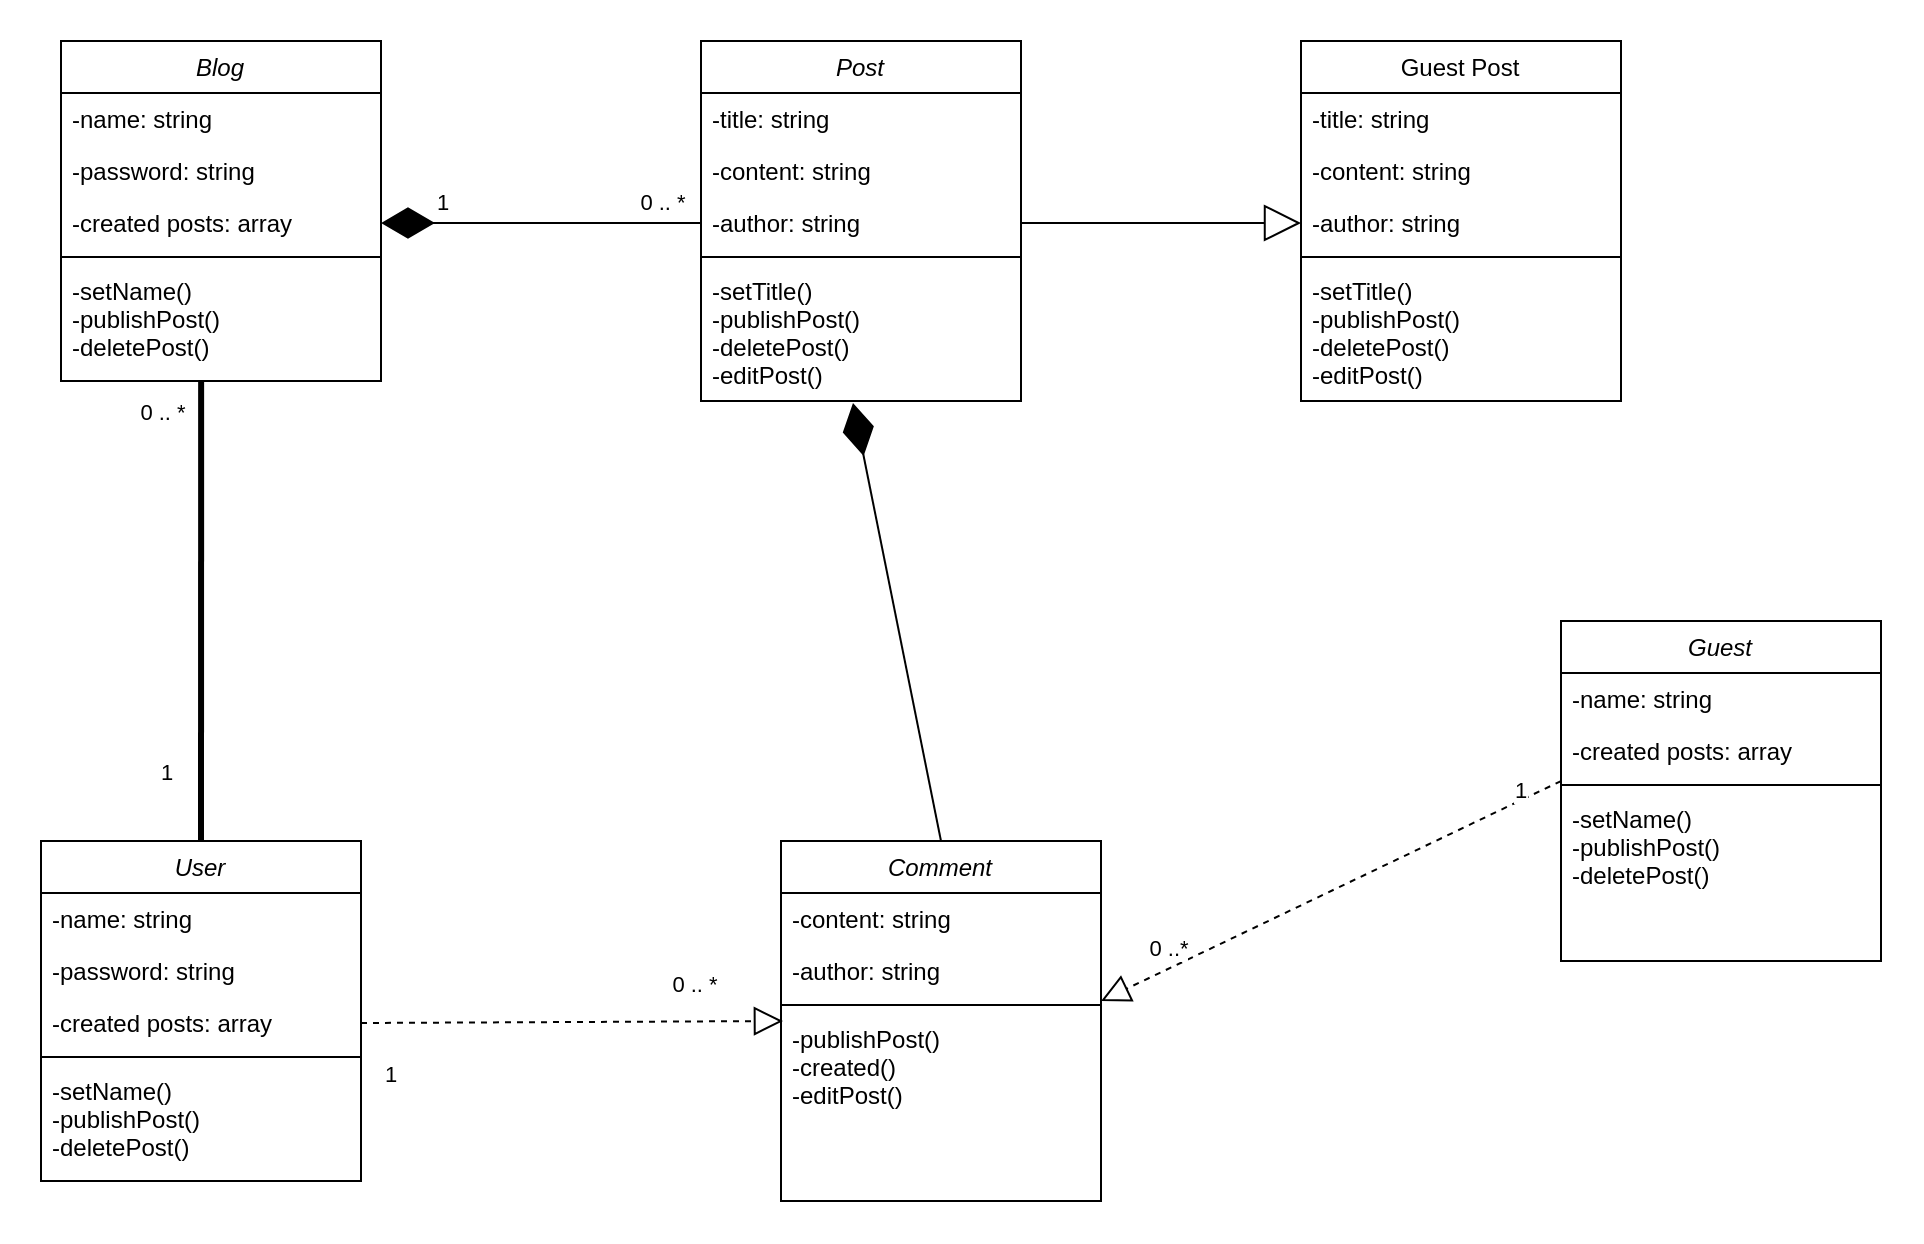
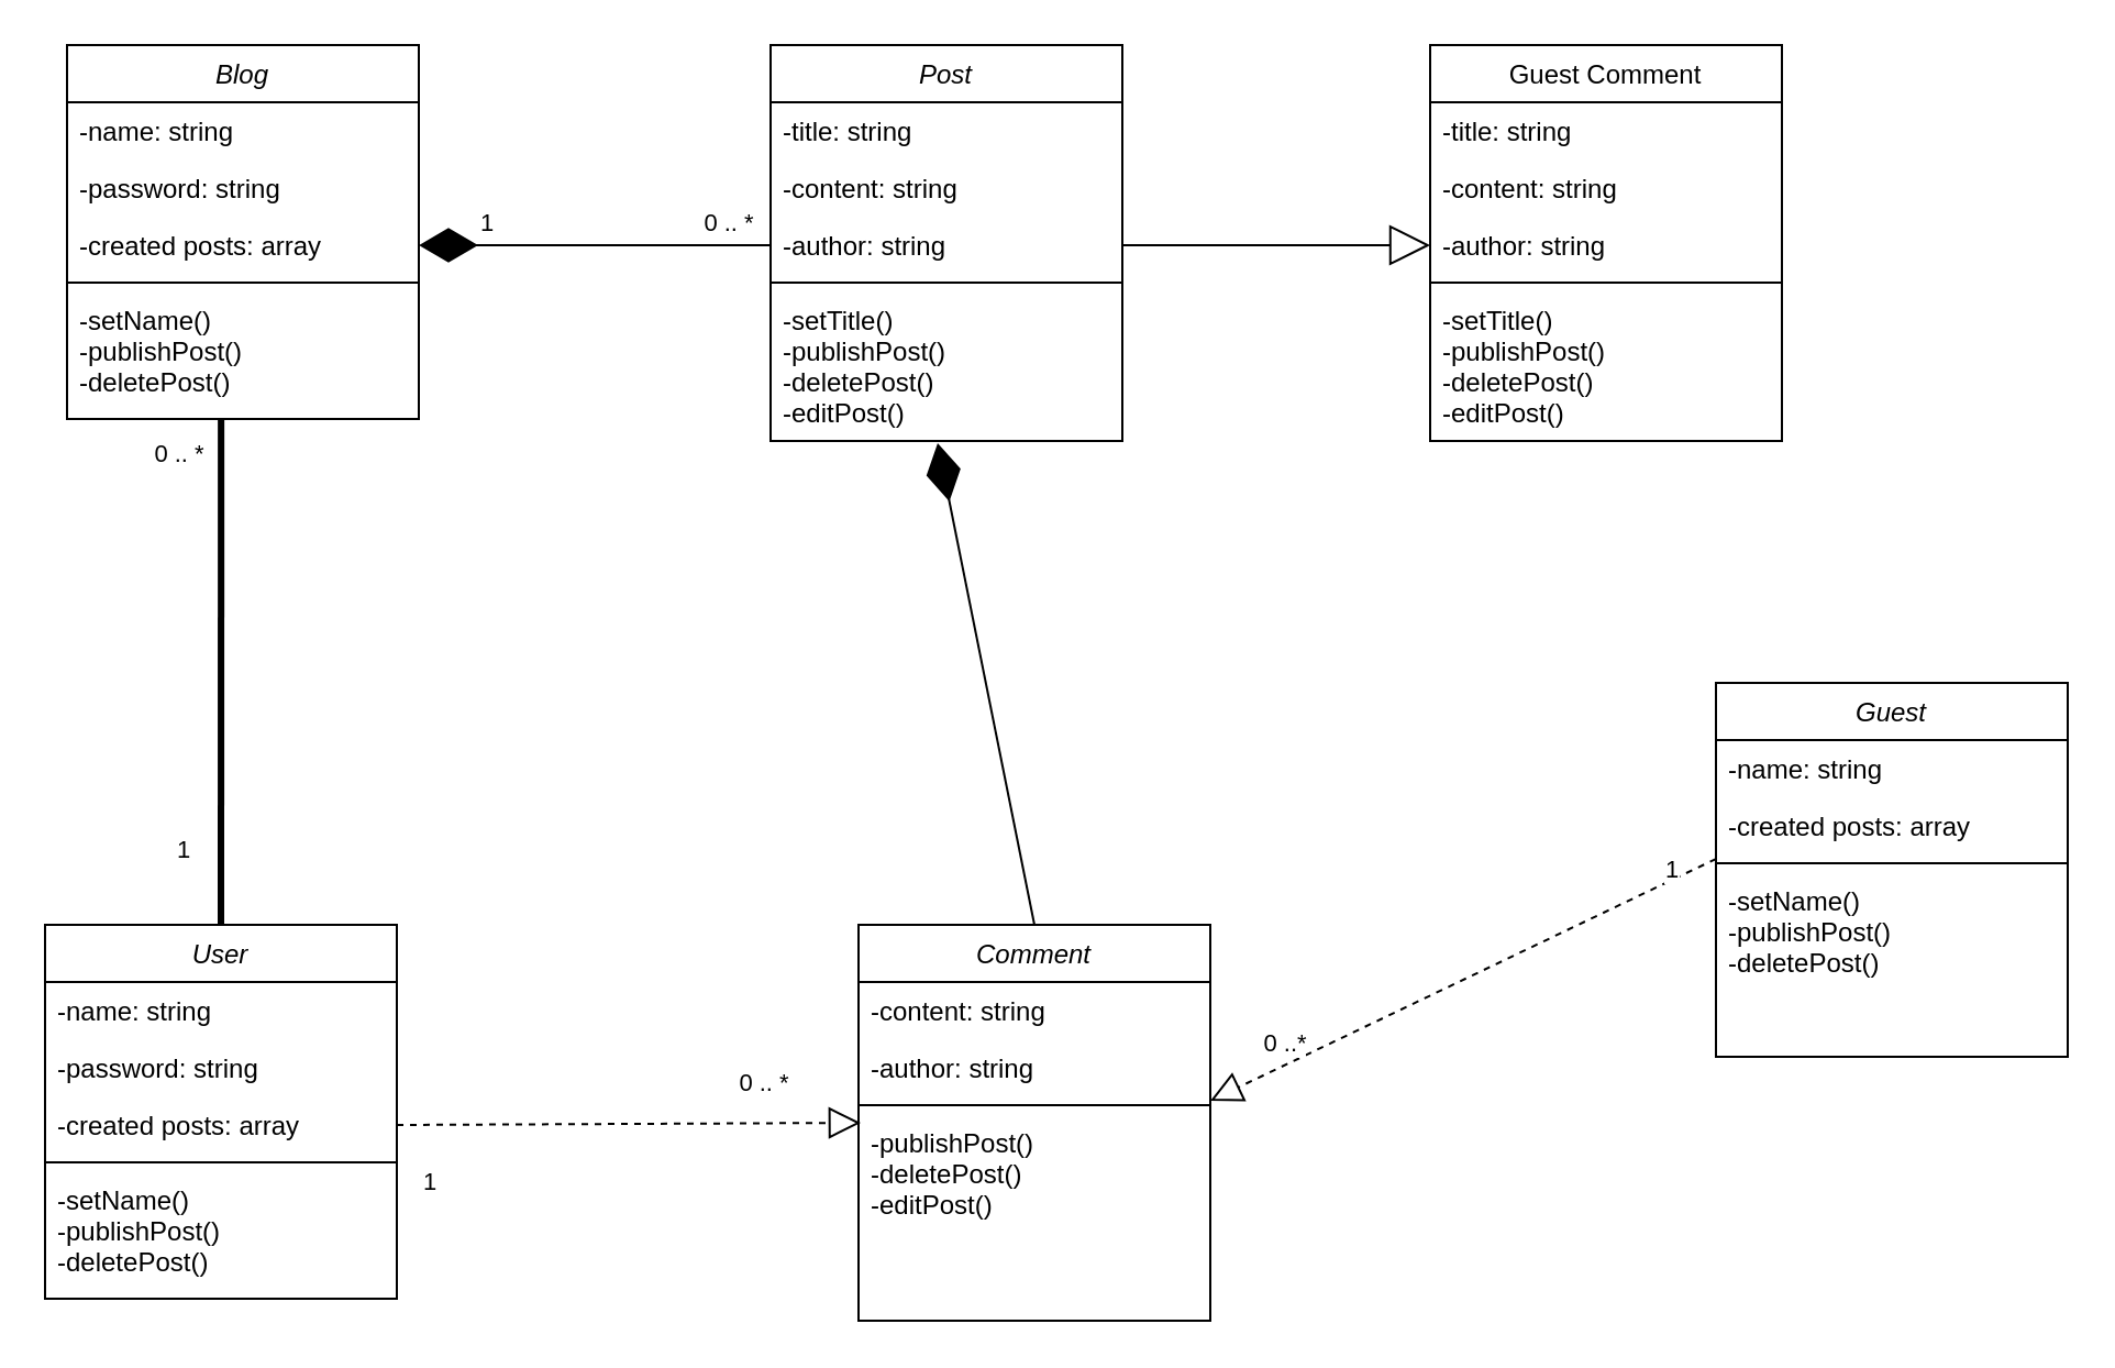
  <mxCell id="0" />
  <mxCell id="1" parent="0" />
  <mxCell id="2" value="User" style="swimlane;fontStyle=2;align=center;verticalAlign=top;childLayout=stackLayout;horizontal=1;startSize=26;horizontalStack=0;resizeParent=1;resizeLast=0;collapsible=1;marginBottom=0;rounded=0;shadow=0;strokeWidth=1;" parent="1" vertex="1"><mxGeometry x="20" y="420" width="160" height="170" as="geometry"><mxRectangle x="230" y="140" width="160" height="26" as="alternateBounds" /></mxGeometry></mxCell>
  <mxCell id="3" value="-name: string" style="text;align=left;verticalAlign=top;spacingLeft=4;spacingRight=4;overflow=hidden;rotatable=0;points=[[0,0.5],[1,0.5]];portConstraint=eastwest;" parent="2" vertex="1"><mxGeometry y="26" width="160" height="26" as="geometry" /></mxCell>
  <mxCell id="4" value="-password: string" style="text;align=left;verticalAlign=top;spacingLeft=4;spacingRight=4;overflow=hidden;rotatable=0;points=[[0,0.5],[1,0.5]];portConstraint=eastwest;rounded=0;shadow=0;html=0;" parent="2" vertex="1"><mxGeometry y="52" width="160" height="26" as="geometry" /></mxCell>
  <mxCell id="5" value="-created posts: array" style="text;align=left;verticalAlign=top;spacingLeft=4;spacingRight=4;overflow=hidden;rotatable=0;points=[[0,0.5],[1,0.5]];portConstraint=eastwest;rounded=0;shadow=0;html=0;" parent="2" vertex="1"><mxGeometry y="78" width="160" height="26" as="geometry" /></mxCell>
  <mxCell id="6" value="" style="line;html=1;strokeWidth=1;align=left;verticalAlign=middle;spacingTop=-1;spacingLeft=3;spacingRight=3;rotatable=0;labelPosition=right;points=[];portConstraint=eastwest;" parent="2" vertex="1"><mxGeometry y="104" width="160" height="8" as="geometry" /></mxCell>
  <mxCell id="7" value="-setName()&#10;-publishPost()&#10;-deletePost()&#10;" style="text;align=left;verticalAlign=top;spacingLeft=4;spacingRight=4;overflow=hidden;rotatable=0;points=[[0,0.5],[1,0.5]];portConstraint=eastwest;" parent="2" vertex="1"><mxGeometry y="112" width="160" height="58" as="geometry" /></mxCell>
- <mxCell id="8" value="Guest Post" style="swimlane;fontStyle=0;align=center;verticalAlign=top;childLayout=stackLayout;horizontal=1;startSize=26;horizontalStack=0;resizeParent=1;resizeLast=0;collapsible=1;marginBottom=0;rounded=0;shadow=0;strokeWidth=1;" parent="1" vertex="1"><mxGeometry x="650" y="20" width="160" height="180" as="geometry"><mxRectangle x="550" y="140" width="160" height="26" as="alternateBounds" /></mxGeometry></mxCell>
+ <mxCell id="8" value="Guest Comment" style="swimlane;fontStyle=0;align=center;verticalAlign=top;childLayout=stackLayout;horizontal=1;startSize=26;horizontalStack=0;resizeParent=1;resizeLast=0;collapsible=1;marginBottom=0;rounded=0;shadow=0;strokeWidth=1;" parent="1" vertex="1"><mxGeometry x="650" y="20" width="160" height="180" as="geometry"><mxRectangle x="550" y="140" width="160" height="26" as="alternateBounds" /></mxGeometry></mxCell>
  <mxCell id="9" value="-title: string" style="text;align=left;verticalAlign=top;spacingLeft=4;spacingRight=4;overflow=hidden;rotatable=0;points=[[0,0.5],[1,0.5]];portConstraint=eastwest;" parent="8" vertex="1"><mxGeometry y="26" width="160" height="26" as="geometry" /></mxCell>
  <mxCell id="10" value="-content: string" style="text;align=left;verticalAlign=top;spacingLeft=4;spacingRight=4;overflow=hidden;rotatable=0;points=[[0,0.5],[1,0.5]];portConstraint=eastwest;rounded=0;shadow=0;html=0;" parent="8" vertex="1"><mxGeometry y="52" width="160" height="26" as="geometry" /></mxCell>
  <mxCell id="11" value="-author: string" style="text;align=left;verticalAlign=top;spacingLeft=4;spacingRight=4;overflow=hidden;rotatable=0;points=[[0,0.5],[1,0.5]];portConstraint=eastwest;rounded=0;shadow=0;html=0;" parent="8" vertex="1"><mxGeometry y="78" width="160" height="26" as="geometry" /></mxCell>
  <mxCell id="12" value="" style="line;html=1;strokeWidth=1;align=left;verticalAlign=middle;spacingTop=-1;spacingLeft=3;spacingRight=3;rotatable=0;labelPosition=right;points=[];portConstraint=eastwest;" parent="8" vertex="1"><mxGeometry y="104" width="160" height="8" as="geometry" /></mxCell>
  <mxCell id="13" value="-setTitle()&#10;-publishPost()&#10;-deletePost()&#10;-editPost()&#10;" style="text;align=left;verticalAlign=top;spacingLeft=4;spacingRight=4;overflow=hidden;rotatable=0;points=[[0,0.5],[1,0.5]];portConstraint=eastwest;" parent="8" vertex="1"><mxGeometry y="112" width="160" height="58" as="geometry" /></mxCell>
  <mxCell id="14" value="Post" style="swimlane;fontStyle=2;align=center;verticalAlign=top;childLayout=stackLayout;horizontal=1;startSize=26;horizontalStack=0;resizeParent=1;resizeLast=0;collapsible=1;marginBottom=0;rounded=0;shadow=0;strokeWidth=1;" parent="1" vertex="1"><mxGeometry x="350" y="20" width="160" height="180" as="geometry"><mxRectangle x="20" y="10" width="160" height="26" as="alternateBounds" /></mxGeometry></mxCell>
  <mxCell id="15" value="-title: string" style="text;align=left;verticalAlign=top;spacingLeft=4;spacingRight=4;overflow=hidden;rotatable=0;points=[[0,0.5],[1,0.5]];portConstraint=eastwest;" parent="14" vertex="1"><mxGeometry y="26" width="160" height="26" as="geometry" /></mxCell>
  <mxCell id="16" value="-content: string" style="text;align=left;verticalAlign=top;spacingLeft=4;spacingRight=4;overflow=hidden;rotatable=0;points=[[0,0.5],[1,0.5]];portConstraint=eastwest;rounded=0;shadow=0;html=0;" parent="14" vertex="1"><mxGeometry y="52" width="160" height="26" as="geometry" /></mxCell>
  <mxCell id="17" value="-author: string" style="text;align=left;verticalAlign=top;spacingLeft=4;spacingRight=4;overflow=hidden;rotatable=0;points=[[0,0.5],[1,0.5]];portConstraint=eastwest;rounded=0;shadow=0;html=0;" parent="14" vertex="1"><mxGeometry y="78" width="160" height="26" as="geometry" /></mxCell>
  <mxCell id="18" value="" style="line;html=1;strokeWidth=1;align=left;verticalAlign=middle;spacingTop=-1;spacingLeft=3;spacingRight=3;rotatable=0;labelPosition=right;points=[];portConstraint=eastwest;" parent="14" vertex="1"><mxGeometry y="104" width="160" height="8" as="geometry" /></mxCell>
  <mxCell id="19" value="-setTitle()&#10;-publishPost()&#10;-deletePost()&#10;-editPost()&#10;" style="text;align=left;verticalAlign=top;spacingLeft=4;spacingRight=4;overflow=hidden;rotatable=0;points=[[0,0.5],[1,0.5]];portConstraint=eastwest;" parent="14" vertex="1"><mxGeometry y="112" width="160" height="68" as="geometry" /></mxCell>
  <mxCell id="20" value="" style="endArrow=none;startArrow=none;endFill=0;startFill=0;endSize=8;html=1;verticalAlign=bottom;labelBackgroundColor=none;strokeWidth=3;rounded=0;entryX=0.5;entryY=0;entryDx=0;entryDy=0;exitX=0.438;exitY=1;exitDx=0;exitDy=0;exitPerimeter=0;" parent="1" source="33" target="2" edge="1"><mxGeometry width="160" relative="1" as="geometry"><mxPoint x="130" y="350" as="sourcePoint" /><mxPoint x="460" y="240" as="targetPoint" /></mxGeometry></mxCell>
  <mxCell id="21" value="1" style="edgeLabel;html=1;align=center;verticalAlign=middle;resizable=0;points=[];" vertex="1" connectable="0" parent="20"><mxGeometry x="0.528" y="4" relative="1" as="geometry"><mxPoint x="-22" y="19" as="offset" /></mxGeometry></mxCell>
  <mxCell id="22" value="0 .. *" style="edgeLabel;html=1;align=center;verticalAlign=middle;resizable=0;points=[];" vertex="1" connectable="0" parent="20"><mxGeometry x="-0.796" y="3" relative="1" as="geometry"><mxPoint x="-23" y="-8" as="offset" /></mxGeometry></mxCell>
  <mxCell id="23" value="Guest" style="swimlane;fontStyle=2;align=center;verticalAlign=top;childLayout=stackLayout;horizontal=1;startSize=26;horizontalStack=0;resizeParent=1;resizeLast=0;collapsible=1;marginBottom=0;rounded=0;shadow=0;strokeWidth=1;" vertex="1" parent="1"><mxGeometry x="780" y="310" width="160" height="170" as="geometry"><mxRectangle x="230" y="140" width="160" height="26" as="alternateBounds" /></mxGeometry></mxCell>
  <mxCell id="24" value="-name: string" style="text;align=left;verticalAlign=top;spacingLeft=4;spacingRight=4;overflow=hidden;rotatable=0;points=[[0,0.5],[1,0.5]];portConstraint=eastwest;" vertex="1" parent="23"><mxGeometry y="26" width="160" height="26" as="geometry" /></mxCell>
  <mxCell id="25" value="-created posts: array" style="text;align=left;verticalAlign=top;spacingLeft=4;spacingRight=4;overflow=hidden;rotatable=0;points=[[0,0.5],[1,0.5]];portConstraint=eastwest;rounded=0;shadow=0;html=0;" vertex="1" parent="23"><mxGeometry y="52" width="160" height="26" as="geometry" /></mxCell>
  <mxCell id="26" value="" style="line;html=1;strokeWidth=1;align=left;verticalAlign=middle;spacingTop=-1;spacingLeft=3;spacingRight=3;rotatable=0;labelPosition=right;points=[];portConstraint=eastwest;" vertex="1" parent="23"><mxGeometry y="78" width="160" height="8" as="geometry" /></mxCell>
  <mxCell id="27" value="-setName()&#10;-publishPost()&#10;-deletePost()&#10;" style="text;align=left;verticalAlign=top;spacingLeft=4;spacingRight=4;overflow=hidden;rotatable=0;points=[[0,0.5],[1,0.5]];portConstraint=eastwest;" vertex="1" parent="23"><mxGeometry y="86" width="160" height="58" as="geometry" /></mxCell>
  <mxCell id="28" value="Blog" style="swimlane;fontStyle=2;align=center;verticalAlign=top;childLayout=stackLayout;horizontal=1;startSize=26;horizontalStack=0;resizeParent=1;resizeLast=0;collapsible=1;marginBottom=0;rounded=0;shadow=0;strokeWidth=1;" vertex="1" parent="1"><mxGeometry x="30" y="20" width="160" height="170" as="geometry"><mxRectangle x="230" y="140" width="160" height="26" as="alternateBounds" /></mxGeometry></mxCell>
  <mxCell id="29" value="-name: string" style="text;align=left;verticalAlign=top;spacingLeft=4;spacingRight=4;overflow=hidden;rotatable=0;points=[[0,0.5],[1,0.5]];portConstraint=eastwest;" vertex="1" parent="28"><mxGeometry y="26" width="160" height="26" as="geometry" /></mxCell>
  <mxCell id="30" value="-password: string" style="text;align=left;verticalAlign=top;spacingLeft=4;spacingRight=4;overflow=hidden;rotatable=0;points=[[0,0.5],[1,0.5]];portConstraint=eastwest;rounded=0;shadow=0;html=0;" vertex="1" parent="28"><mxGeometry y="52" width="160" height="26" as="geometry" /></mxCell>
  <mxCell id="31" value="-created posts: array" style="text;align=left;verticalAlign=top;spacingLeft=4;spacingRight=4;overflow=hidden;rotatable=0;points=[[0,0.5],[1,0.5]];portConstraint=eastwest;rounded=0;shadow=0;html=0;" vertex="1" parent="28"><mxGeometry y="78" width="160" height="26" as="geometry" /></mxCell>
  <mxCell id="32" value="" style="line;html=1;strokeWidth=1;align=left;verticalAlign=middle;spacingTop=-1;spacingLeft=3;spacingRight=3;rotatable=0;labelPosition=right;points=[];portConstraint=eastwest;" vertex="1" parent="28"><mxGeometry y="104" width="160" height="8" as="geometry" /></mxCell>
  <mxCell id="33" value="-setName()&#10;-publishPost()&#10;-deletePost()&#10;" style="text;align=left;verticalAlign=top;spacingLeft=4;spacingRight=4;overflow=hidden;rotatable=0;points=[[0,0.5],[1,0.5]];portConstraint=eastwest;" vertex="1" parent="28"><mxGeometry y="112" width="160" height="58" as="geometry" /></mxCell>
  <mxCell id="34" value="Comment" style="swimlane;fontStyle=2;align=center;verticalAlign=top;childLayout=stackLayout;horizontal=1;startSize=26;horizontalStack=0;resizeParent=1;resizeLast=0;collapsible=1;marginBottom=0;rounded=0;shadow=0;strokeWidth=1;" vertex="1" parent="1"><mxGeometry x="390" y="420" width="160" height="180" as="geometry"><mxRectangle x="20" y="10" width="160" height="26" as="alternateBounds" /></mxGeometry></mxCell>
  <mxCell id="35" value="-content: string" style="text;align=left;verticalAlign=top;spacingLeft=4;spacingRight=4;overflow=hidden;rotatable=0;points=[[0,0.5],[1,0.5]];portConstraint=eastwest;rounded=0;shadow=0;html=0;" vertex="1" parent="34"><mxGeometry y="26" width="160" height="26" as="geometry" /></mxCell>
  <mxCell id="36" value="-author: string" style="text;align=left;verticalAlign=top;spacingLeft=4;spacingRight=4;overflow=hidden;rotatable=0;points=[[0,0.5],[1,0.5]];portConstraint=eastwest;rounded=0;shadow=0;html=0;" vertex="1" parent="34"><mxGeometry y="52" width="160" height="26" as="geometry" /></mxCell>
  <mxCell id="37" value="" style="line;html=1;strokeWidth=1;align=left;verticalAlign=middle;spacingTop=-1;spacingLeft=3;spacingRight=3;rotatable=0;labelPosition=right;points=[];portConstraint=eastwest;" vertex="1" parent="34"><mxGeometry y="78" width="160" height="8" as="geometry" /></mxCell>
- <mxCell id="38" value="-publishPost()&#10;-created()&#10;-editPost()&#10;" style="text;align=left;verticalAlign=top;spacingLeft=4;spacingRight=4;overflow=hidden;rotatable=0;points=[[0,0.5],[1,0.5]];portConstraint=eastwest;" vertex="1" parent="34"><mxGeometry y="86" width="160" height="68" as="geometry" /></mxCell>
+ <mxCell id="38" value="-publishPost()&#10;-deletePost()&#10;-editPost()&#10;" style="text;align=left;verticalAlign=top;spacingLeft=4;spacingRight=4;overflow=hidden;rotatable=0;points=[[0,0.5],[1,0.5]];portConstraint=eastwest;" vertex="1" parent="34"><mxGeometry y="86" width="160" height="68" as="geometry" /></mxCell>
  <mxCell id="39" value="" style="endArrow=diamondThin;endFill=1;endSize=24;html=1;rounded=0;entryX=1;entryY=0.5;entryDx=0;entryDy=0;exitX=0;exitY=0.5;exitDx=0;exitDy=0;" edge="1" parent="1" source="17" target="31"><mxGeometry width="160" relative="1" as="geometry"><mxPoint x="300" y="280" as="sourcePoint" /><mxPoint x="460" y="280" as="targetPoint" /></mxGeometry></mxCell>
  <mxCell id="40" value="1" style="edgeLabel;html=1;align=center;verticalAlign=middle;resizable=0;points=[];" vertex="1" connectable="0" parent="39"><mxGeometry x="0.621" relative="1" as="geometry"><mxPoint y="-11" as="offset" /></mxGeometry></mxCell>
  <mxCell id="41" value="0 .. *" style="edgeLabel;html=1;align=center;verticalAlign=middle;resizable=0;points=[];" vertex="1" connectable="0" parent="39"><mxGeometry x="-0.576" y="2" relative="1" as="geometry"><mxPoint x="14" y="-13" as="offset" /></mxGeometry></mxCell>
  <mxCell id="42" value="" style="endArrow=block;endSize=16;endFill=0;html=1;rounded=0;exitX=1;exitY=0.5;exitDx=0;exitDy=0;entryX=0;entryY=0.5;entryDx=0;entryDy=0;" edge="1" parent="1" source="17" target="11"><mxGeometry width="160" relative="1" as="geometry"><mxPoint x="300" y="260" as="sourcePoint" /><mxPoint x="460" y="260" as="targetPoint" /></mxGeometry></mxCell>
  <mxCell id="43" value="" style="endArrow=block;dashed=1;endFill=0;endSize=12;html=1;rounded=0;exitX=1;exitY=0.5;exitDx=0;exitDy=0;entryX=0.006;entryY=0.059;entryDx=0;entryDy=0;entryPerimeter=0;" edge="1" parent="1" source="5" target="38"><mxGeometry width="160" relative="1" as="geometry"><mxPoint x="400" y="260" as="sourcePoint" /><mxPoint x="560" y="260" as="targetPoint" /></mxGeometry></mxCell>
  <mxCell id="44" value="1" style="edgeLabel;html=1;align=center;verticalAlign=middle;resizable=0;points=[];" vertex="1" connectable="0" parent="43"><mxGeometry x="-0.158" y="-1" relative="1" as="geometry"><mxPoint x="-75" y="25" as="offset" /></mxGeometry></mxCell>
  <mxCell id="45" value="0 .. *" style="edgeLabel;html=1;align=center;verticalAlign=middle;resizable=0;points=[];" vertex="1" connectable="0" parent="43"><mxGeometry x="0.474" relative="1" as="geometry"><mxPoint x="12" y="-19" as="offset" /></mxGeometry></mxCell>
  <mxCell id="46" value="" style="endArrow=block;dashed=1;endFill=0;endSize=12;html=1;rounded=0;exitX=0;exitY=-0.103;exitDx=0;exitDy=0;entryX=1;entryY=1.077;entryDx=0;entryDy=0;entryPerimeter=0;exitPerimeter=0;" edge="1" parent="1" source="27" target="36"><mxGeometry width="160" relative="1" as="geometry"><mxPoint x="540" y="537" as="sourcePoint" /><mxPoint x="737" y="430" as="targetPoint" /></mxGeometry></mxCell>
  <mxCell id="47" value="0 ..*" style="edgeLabel;html=1;align=center;verticalAlign=middle;resizable=0;points=[];" vertex="1" connectable="0" parent="46"><mxGeometry x="0.713" y="1" relative="1" as="geometry"><mxPoint y="-11" as="offset" /></mxGeometry></mxCell>
  <mxCell id="48" value="1" style="edgeLabel;html=1;align=center;verticalAlign=middle;resizable=0;points=[];" vertex="1" connectable="0" parent="46"><mxGeometry x="-0.73" y="-1" relative="1" as="geometry"><mxPoint x="11" y="-9" as="offset" /></mxGeometry></mxCell>
  <mxCell id="49" value="" style="endArrow=diamondThin;endFill=1;endSize=24;html=1;rounded=0;exitX=0.5;exitY=0;exitDx=0;exitDy=0;entryX=0.475;entryY=1.015;entryDx=0;entryDy=0;entryPerimeter=0;" edge="1" parent="1" source="34" target="19"><mxGeometry width="160" relative="1" as="geometry"><mxPoint x="400" y="160" as="sourcePoint" /><mxPoint x="450" y="220" as="targetPoint" /></mxGeometry></mxCell>
